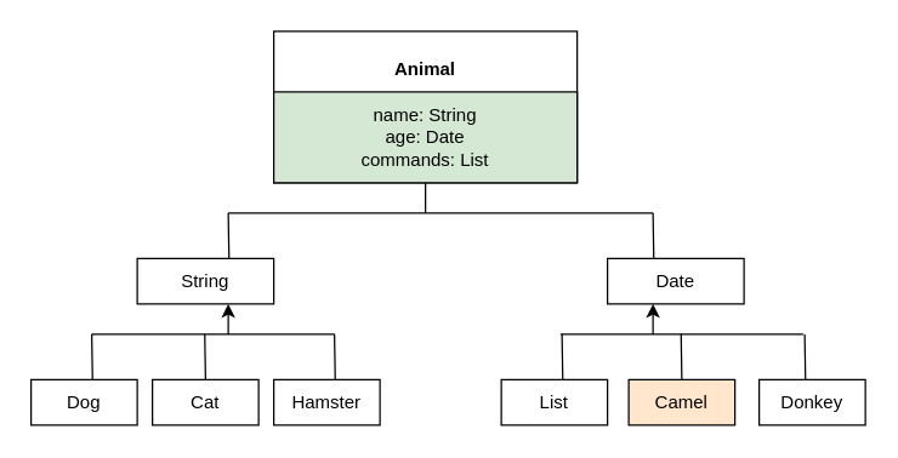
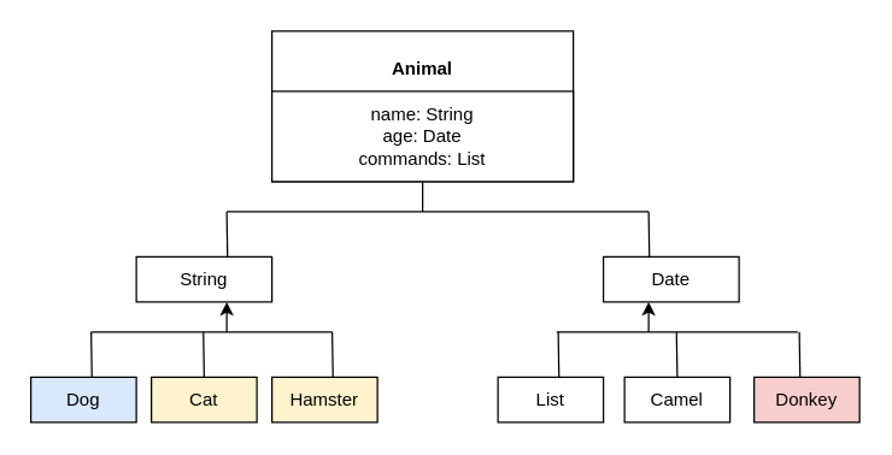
  <mxCell id="0" />
  <mxCell id="1" parent="0" />
- <mxCell id="2" value="Dog" style="rounded=0;whiteSpace=wrap;html=1;" vertex="1" parent="1"><mxGeometry x="20" y="250" width="70" height="30" as="geometry" /></mxCell>
- <mxCell id="3" value="Cat" style="rounded=0;whiteSpace=wrap;html=1;" vertex="1" parent="1"><mxGeometry x="100" y="250" width="70" height="30" as="geometry" /></mxCell>
- <mxCell id="4" value="Hamster" style="rounded=0;whiteSpace=wrap;html=1;" vertex="1" parent="1"><mxGeometry x="180" y="250" width="70" height="30" as="geometry" /></mxCell>
+ <mxCell id="2" value="Dog" style="rounded=0;whiteSpace=wrap;html=1;fillColor=#dae8fc;" vertex="1" parent="1"><mxGeometry x="20" y="250" width="70" height="30" as="geometry" /></mxCell>
+ <mxCell id="3" value="Cat" style="rounded=0;whiteSpace=wrap;html=1;fillColor=#fff2cc;" vertex="1" parent="1"><mxGeometry x="100" y="250" width="70" height="30" as="geometry" /></mxCell>
+ <mxCell id="4" value="Hamster" style="rounded=0;whiteSpace=wrap;html=1;fillColor=#fff2cc;" vertex="1" parent="1"><mxGeometry x="180" y="250" width="70" height="30" as="geometry" /></mxCell>
  <mxCell id="5" value="List" style="rounded=0;whiteSpace=wrap;html=1;" vertex="1" parent="1"><mxGeometry x="330" y="250" width="70" height="30" as="geometry" /></mxCell>
- <mxCell id="6" value="Camel" style="rounded=0;whiteSpace=wrap;html=1;fillColor=#ffe6cc;" vertex="1" parent="1"><mxGeometry x="414" y="250" width="70" height="30" as="geometry" /></mxCell>
- <mxCell id="7" value="Donkey" style="rounded=0;whiteSpace=wrap;html=1;" vertex="1" parent="1"><mxGeometry x="500" y="250" width="70" height="30" as="geometry" /></mxCell>
+ <mxCell id="6" value="Camel" style="rounded=0;whiteSpace=wrap;html=1;" vertex="1" parent="1"><mxGeometry x="414" y="250" width="70" height="30" as="geometry" /></mxCell>
+ <mxCell id="7" value="Donkey" style="rounded=0;whiteSpace=wrap;html=1;fillColor=#f8cecc;" vertex="1" parent="1"><mxGeometry x="500" y="250" width="70" height="30" as="geometry" /></mxCell>
  <mxCell id="8" value="" style="endArrow=none;html=1;rounded=0;" edge="1" parent="1"><mxGeometry width="50" height="50" relative="1" as="geometry"><mxPoint x="60" y="220" as="sourcePoint" /><mxPoint x="220" y="220" as="targetPoint" /></mxGeometry></mxCell>
  <mxCell id="9" value="" style="endArrow=none;html=1;rounded=0;" edge="1" parent="1"><mxGeometry width="50" height="50" relative="1" as="geometry"><mxPoint x="135" y="250" as="sourcePoint" /><mxPoint x="134.5" y="220" as="targetPoint" /></mxGeometry></mxCell>
  <mxCell id="10" value="" style="endArrow=none;html=1;rounded=0;" edge="1" parent="1"><mxGeometry width="50" height="50" relative="1" as="geometry"><mxPoint x="60.5" y="250" as="sourcePoint" /><mxPoint x="60" y="220" as="targetPoint" /></mxGeometry></mxCell>
  <mxCell id="11" value="" style="endArrow=none;html=1;rounded=0;" edge="1" parent="1"><mxGeometry width="50" height="50" relative="1" as="geometry"><mxPoint x="220.5" y="250" as="sourcePoint" /><mxPoint x="220" y="220" as="targetPoint" /></mxGeometry></mxCell>
  <mxCell id="12" value="" style="endArrow=none;html=1;rounded=0;" edge="1" parent="1"><mxGeometry width="50" height="50" relative="1" as="geometry"><mxPoint x="369" y="220" as="sourcePoint" /><mxPoint x="529" y="220" as="targetPoint" /></mxGeometry></mxCell>
  <mxCell id="13" value="" style="endArrow=none;html=1;rounded=0;" edge="1" parent="1"><mxGeometry width="50" height="50" relative="1" as="geometry"><mxPoint x="370.5" y="250" as="sourcePoint" /><mxPoint x="370" y="220" as="targetPoint" /></mxGeometry></mxCell>
  <mxCell id="14" value="" style="endArrow=none;html=1;rounded=0;" edge="1" parent="1"><mxGeometry width="50" height="50" relative="1" as="geometry"><mxPoint x="449" y="250" as="sourcePoint" /><mxPoint x="448.5" y="220" as="targetPoint" /></mxGeometry></mxCell>
  <mxCell id="15" value="" style="endArrow=none;html=1;rounded=0;" edge="1" parent="1"><mxGeometry width="50" height="50" relative="1" as="geometry"><mxPoint x="530.5" y="250" as="sourcePoint" /><mxPoint x="530" y="220" as="targetPoint" /></mxGeometry></mxCell>
  <mxCell id="16" value="String" style="rounded=0;whiteSpace=wrap;html=1;" vertex="1" parent="1"><mxGeometry x="90" y="170" width="90" height="30" as="geometry" /></mxCell>
  <mxCell id="17" value="Date" style="rounded=0;whiteSpace=wrap;html=1;" vertex="1" parent="1"><mxGeometry x="400" y="170" width="90" height="30" as="geometry" /></mxCell>
  <mxCell id="18" value="" style="endArrow=classic;html=1;rounded=0;" edge="1" parent="1"><mxGeometry width="50" height="50" relative="1" as="geometry"><mxPoint x="150" y="220" as="sourcePoint" /><mxPoint x="150" y="200" as="targetPoint" /></mxGeometry></mxCell>
  <mxCell id="19" value="" style="endArrow=classic;html=1;rounded=0;" edge="1" parent="1"><mxGeometry width="50" height="50" relative="1" as="geometry"><mxPoint x="430" y="220" as="sourcePoint" /><mxPoint x="430" y="200" as="targetPoint" /></mxGeometry></mxCell>
  <mxCell id="20" value="" style="endArrow=none;html=1;rounded=0;" edge="1" parent="1"><mxGeometry width="50" height="50" relative="1" as="geometry"><mxPoint x="150" y="140" as="sourcePoint" /><mxPoint x="430" y="140" as="targetPoint" /></mxGeometry></mxCell>
  <mxCell id="21" value="" style="endArrow=none;html=1;rounded=0;" edge="1" parent="1"><mxGeometry width="50" height="50" relative="1" as="geometry"><mxPoint x="150.5" y="170" as="sourcePoint" /><mxPoint x="150" y="140" as="targetPoint" /></mxGeometry></mxCell>
  <mxCell id="22" value="" style="endArrow=none;html=1;rounded=0;" edge="1" parent="1"><mxGeometry width="50" height="50" relative="1" as="geometry"><mxPoint x="430.5" y="170" as="sourcePoint" /><mxPoint x="430" y="140" as="targetPoint" /></mxGeometry></mxCell>
  <mxCell id="23" value="" style="endArrow=classic;html=1;rounded=0;" edge="1" parent="1"><mxGeometry width="50" height="50" relative="1" as="geometry"><mxPoint x="280" y="140" as="sourcePoint" /><mxPoint x="280" y="110" as="targetPoint" /></mxGeometry></mxCell>
  <mxCell id="24" value="Animal" style="swimlane;whiteSpace=wrap;html=1;startSize=50;" vertex="1" parent="1"><mxGeometry x="180" y="20" width="200" height="100" as="geometry" /></mxCell>
- <mxCell id="25" value="name: String&lt;br&gt;age: Date&lt;br&gt;commands: List" style="whiteSpace=wrap;html=1;fillColor=#d5e8d4;" vertex="1" parent="24"><mxGeometry y="40" width="200" height="60" as="geometry" /></mxCell>
+ <mxCell id="25" value="name: String&lt;br&gt;age: Date&lt;br&gt;commands: List" style="whiteSpace=wrap;html=1;" vertex="1" parent="24"><mxGeometry y="40" width="200" height="60" as="geometry" /></mxCell>
